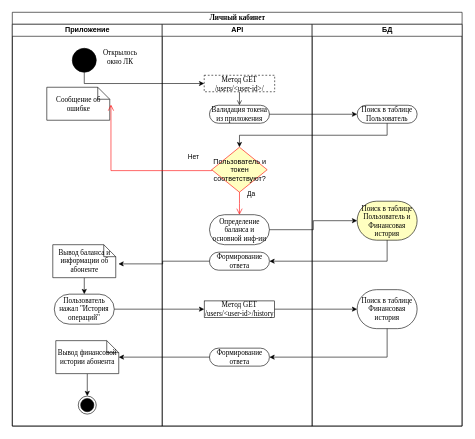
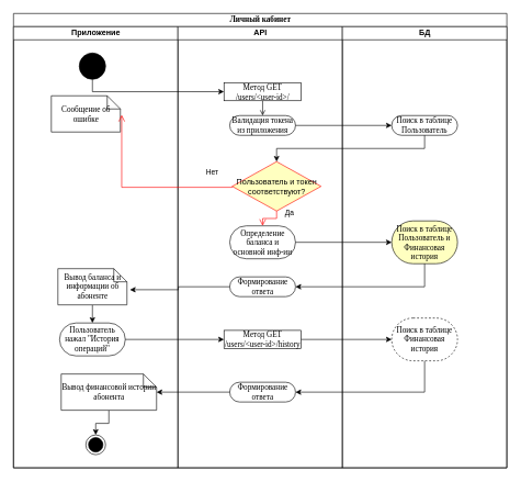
  <mxCell id="0" />
  <mxCell id="1" parent="0" />
  <mxCell id="2" value="Личный кабинет" style="swimlane;html=1;childLayout=stackLayout;startSize=20;rounded=0;shadow=0;comic=0;labelBackgroundColor=none;strokeWidth=1;fontFamily=Verdana;fontSize=12;align=center;" parent="1" vertex="1"><mxGeometry x="20" y="20" width="750" height="690" as="geometry" /></mxCell>
  <mxCell id="3" value="Приложение" style="swimlane;html=1;startSize=20;" parent="2" vertex="1"><mxGeometry y="20" width="250" height="670" as="geometry" /></mxCell>
  <mxCell id="4" value="" style="ellipse;whiteSpace=wrap;html=1;rounded=0;shadow=0;comic=0;labelBackgroundColor=none;strokeWidth=1;fillColor=#000000;fontFamily=Verdana;fontSize=12;align=center;" parent="3" vertex="1"><mxGeometry x="100" y="40" width="40" height="40" as="geometry" /></mxCell>
- <mxCell id="5" value="&lt;font face=&quot;Verdana&quot;&gt;Открылось окно ЛК&lt;/font&gt;" style="text;html=1;strokeColor=none;fillColor=none;align=center;verticalAlign=middle;whiteSpace=wrap;rounded=0;" parent="3" vertex="1"><mxGeometry x="150" y="40" width="60" height="30" as="geometry" /></mxCell>
  <mxCell id="6" value="Сообщение об ошибке" style="shape=note;whiteSpace=wrap;html=1;rounded=0;shadow=0;comic=0;labelBackgroundColor=none;strokeWidth=1;fontFamily=Verdana;fontSize=12;align=center;size=20;" parent="3" vertex="1"><mxGeometry x="57.5" y="105" width="105" height="55" as="geometry" /></mxCell>
  <mxCell id="7" value="" style="ellipse;html=1;shape=endState;fillColor=#000000;strokeColor=#000000;" parent="3" vertex="1"><mxGeometry x="110" y="620" width="30" height="30" as="geometry" /></mxCell>
  <mxCell id="8" style="edgeStyle=orthogonalEdgeStyle;rounded=0;orthogonalLoop=1;jettySize=auto;html=1;exitX=0.5;exitY=1;exitDx=0;exitDy=0;exitPerimeter=0;entryX=0.5;entryY=0;entryDx=0;entryDy=0;" edge="1" parent="3" source="9" target="10"><mxGeometry relative="1" as="geometry" /></mxCell>
  <mxCell id="9" value="Вывод баланса и информации об абоненте" style="shape=note;whiteSpace=wrap;html=1;rounded=0;shadow=0;comic=0;labelBackgroundColor=none;strokeWidth=1;fontFamily=Verdana;fontSize=12;align=center;size=20;" vertex="1" parent="3"><mxGeometry x="67.5" y="367.5" width="105" height="55" as="geometry" /></mxCell>
  <mxCell id="10" value="Пользователь нажал &quot;История операций&quot;" style="rounded=1;whiteSpace=wrap;html=1;shadow=0;comic=0;labelBackgroundColor=none;strokeWidth=1;fontFamily=Verdana;fontSize=12;align=center;arcSize=50;" vertex="1" parent="3"><mxGeometry x="70" y="450" width="100" height="50" as="geometry" /></mxCell>
  <mxCell id="11" style="edgeStyle=orthogonalEdgeStyle;rounded=0;orthogonalLoop=1;jettySize=auto;html=1;exitX=0.5;exitY=1;exitDx=0;exitDy=0;exitPerimeter=0;entryX=0.5;entryY=0;entryDx=0;entryDy=0;" edge="1" parent="3" source="12" target="7"><mxGeometry relative="1" as="geometry" /></mxCell>
- <mxCell id="12" value="Вывод финансовой истории абонента" style="shape=note;whiteSpace=wrap;html=1;rounded=0;shadow=0;comic=0;labelBackgroundColor=none;strokeWidth=1;fontFamily=Verdana;fontSize=12;align=center;size=20;" vertex="1" parent="3"><mxGeometry x="72.5" y="527.5" width="105" height="55" as="geometry" /></mxCell>
+ <mxCell id="12" value="Вывод финансовой истории абонента" style="shape=note;whiteSpace=wrap;html=1;rounded=0;shadow=0;comic=0;labelBackgroundColor=none;strokeWidth=1;fontFamily=Verdana;fontSize=12;align=center;size=20;" vertex="1" parent="3"><mxGeometry x="72.5" y="527.5" width="145" height="55" as="geometry" /></mxCell>
  <mxCell id="13" value="API" style="swimlane;html=1;startSize=20;" parent="2" vertex="1"><mxGeometry x="250" y="20" width="250" height="670" as="geometry" /></mxCell>
  <mxCell id="14" style="edgeStyle=orthogonalEdgeStyle;rounded=0;orthogonalLoop=1;jettySize=auto;html=1;exitX=0.5;exitY=1;exitDx=0;exitDy=0;entryX=0.5;entryY=0;entryDx=0;entryDy=0;endArrow=open;" parent="13" source="15" target="16" edge="1"><mxGeometry relative="1" as="geometry" /></mxCell>
- <mxCell id="15" value="Метод GET /users/&amp;lt;user-id&amp;gt;/" style="rounded=0;whiteSpace=wrap;html=1;shadow=0;comic=0;labelBackgroundColor=none;strokeWidth=1;fontFamily=Verdana;fontSize=12;align=center;arcSize=50;dashed=1;" parent="13" vertex="1"><mxGeometry x="70" y="85" width="117.5" height="27.5" as="geometry" /></mxCell>
+ <mxCell id="15" value="Метод GET /users/&amp;lt;user-id&amp;gt;/" style="rounded=0;whiteSpace=wrap;html=1;shadow=0;comic=0;labelBackgroundColor=none;strokeWidth=1;fontFamily=Verdana;fontSize=12;align=center;arcSize=50;" parent="13" vertex="1"><mxGeometry x="70" y="85" width="117.5" height="27.5" as="geometry" /></mxCell>
  <mxCell id="16" value="Валидация токена из приложения" style="rounded=1;whiteSpace=wrap;html=1;shadow=0;comic=0;labelBackgroundColor=none;strokeWidth=1;fontFamily=Verdana;fontSize=12;align=center;arcSize=50;" parent="13" vertex="1"><mxGeometry x="78.75" y="135" width="100" height="30" as="geometry" /></mxCell>
- <mxCell id="17" value="Пользователь и токен соответствуют?" style="rhombus;whiteSpace=wrap;html=1;fillColor=#ffffc0;strokeColor=#ff0000;" parent="13" vertex="1"><mxGeometry x="82.5" y="205" width="92.5" height="75" as="geometry" /></mxCell>
- <mxCell id="18" value="Определение баланса и основной инф-ии" style="rounded=1;whiteSpace=wrap;html=1;shadow=0;comic=0;labelBackgroundColor=none;strokeWidth=1;fontFamily=Verdana;fontSize=12;align=center;arcSize=50;" vertex="1" parent="13"><mxGeometry x="78.75" y="317.5" width="100" height="50" as="geometry" /></mxCell>
+ <mxCell id="17" value="Пользователь и токен соответствуют?" style="rhombus;whiteSpace=wrap;html=1;fillColor=#ffffc0;strokeColor=#ff0000;" parent="13" vertex="1"><mxGeometry x="82.5" y="205" width="135" height="75" as="geometry" /></mxCell>
+ <mxCell id="18" value="Определение баланса и основной инф-ии" style="rounded=1;whiteSpace=wrap;html=1;shadow=0;comic=0;labelBackgroundColor=none;strokeWidth=1;fontFamily=Verdana;fontSize=12;align=center;arcSize=50;" vertex="1" parent="13"><mxGeometry x="78.75" y="302.5" width="100" height="50" as="geometry" /></mxCell>
  <mxCell id="19" value="Формирование ответа" style="rounded=1;whiteSpace=wrap;html=1;shadow=0;comic=0;labelBackgroundColor=none;strokeWidth=1;fontFamily=Verdana;fontSize=12;align=center;arcSize=50;" vertex="1" parent="13"><mxGeometry x="78.75" y="380" width="100" height="30" as="geometry" /></mxCell>
  <mxCell id="20" value="Да" style="edgeStyle=orthogonalEdgeStyle;html=1;align=left;verticalAlign=top;endArrow=open;endSize=8;strokeColor=#ff0000;rounded=0;entryX=0.5;entryY=0;entryDx=0;entryDy=0;" parent="13" source="17" target="18" edge="1"><mxGeometry x="-1" y="15" relative="1" as="geometry"><mxPoint x="122.5" y="375" as="targetPoint" /><mxPoint x="-4" y="-10" as="offset" /></mxGeometry></mxCell>
  <mxCell id="21" value="Метод GET /users/&amp;lt;user-id&amp;gt;/history" style="rounded=0;whiteSpace=wrap;html=1;shadow=0;comic=0;labelBackgroundColor=none;strokeWidth=1;fontFamily=Verdana;fontSize=12;align=center;arcSize=50;" vertex="1" parent="13"><mxGeometry x="70" y="461.25" width="117.5" height="27.5" as="geometry" /></mxCell>
  <mxCell id="22" value="Формирование ответа" style="rounded=1;whiteSpace=wrap;html=1;shadow=0;comic=0;labelBackgroundColor=none;strokeWidth=1;fontFamily=Verdana;fontSize=12;align=center;arcSize=50;" vertex="1" parent="13"><mxGeometry x="78.75" y="540" width="100" height="30" as="geometry" /></mxCell>
  <mxCell id="23" value="БД" style="swimlane;html=1;startSize=20;" parent="2" vertex="1"><mxGeometry x="500" y="20" width="250" height="670" as="geometry"><mxRectangle x="500" y="20" width="40" height="970" as="alternateBounds" /></mxGeometry></mxCell>
  <mxCell id="24" value="Поиск в таблице Пользователь" style="rounded=1;whiteSpace=wrap;html=1;shadow=0;comic=0;labelBackgroundColor=none;strokeWidth=1;fontFamily=Verdana;fontSize=12;align=center;arcSize=50;" parent="23" vertex="1"><mxGeometry x="75" y="135" width="100" height="30" as="geometry" /></mxCell>
  <mxCell id="25" value="Поиск в таблице Пользователь и Финансовая история" style="rounded=1;whiteSpace=wrap;html=1;shadow=0;comic=0;labelBackgroundColor=none;strokeWidth=1;fontFamily=Verdana;fontSize=12;align=center;arcSize=50;fillColor=#ffffc0;" parent="23" vertex="1"><mxGeometry x="75" y="295" width="100" height="65" as="geometry" /></mxCell>
- <mxCell id="26" value="Поиск в таблице Финансовая история" style="rounded=1;whiteSpace=wrap;html=1;shadow=0;comic=0;labelBackgroundColor=none;strokeWidth=1;fontFamily=Verdana;fontSize=12;align=center;arcSize=50;" vertex="1" parent="23"><mxGeometry x="75" y="442.5" width="100" height="65" as="geometry" /></mxCell>
+ <mxCell id="26" value="Поиск в таблице Финансовая история" style="rounded=1;whiteSpace=wrap;html=1;shadow=0;comic=0;labelBackgroundColor=none;strokeWidth=1;fontFamily=Verdana;fontSize=12;align=center;arcSize=50;dashed=1;" vertex="1" parent="23"><mxGeometry x="75" y="442.5" width="100" height="65" as="geometry" /></mxCell>
  <mxCell id="27" style="edgeStyle=orthogonalEdgeStyle;rounded=0;orthogonalLoop=1;jettySize=auto;html=1;exitX=1;exitY=0.5;exitDx=0;exitDy=0;entryX=0;entryY=0.5;entryDx=0;entryDy=0;" parent="2" source="16" target="24" edge="1"><mxGeometry relative="1" as="geometry" /></mxCell>
  <mxCell id="28" value="Нет" style="edgeStyle=orthogonalEdgeStyle;html=1;align=left;verticalAlign=bottom;endArrow=open;endSize=8;strokeColor=#ff0000;rounded=0;entryX=1.019;entryY=0.527;entryDx=0;entryDy=0;entryPerimeter=0;exitX=0;exitY=0.5;exitDx=0;exitDy=0;" parent="2" source="17" target="6" edge="1"><mxGeometry x="-0.689" y="-14" relative="1" as="geometry"><mxPoint x="200" y="275" as="targetPoint" /><mxPoint x="310" y="245" as="sourcePoint" /><Array as="points"><mxPoint x="333" y="264" /></Array><mxPoint as="offset" /></mxGeometry></mxCell>
  <mxCell id="29" value="" style="edgeStyle=orthogonalEdgeStyle;rounded=0;orthogonalLoop=1;jettySize=auto;html=1;entryX=0;entryY=0.5;entryDx=0;entryDy=0;" parent="2" source="4" target="15" edge="1"><mxGeometry relative="1" as="geometry"><mxPoint x="120" y="125" as="targetPoint" /><Array as="points"><mxPoint x="120" y="119" /></Array></mxGeometry></mxCell>
  <mxCell id="30" style="edgeStyle=orthogonalEdgeStyle;rounded=0;orthogonalLoop=1;jettySize=auto;html=1;exitX=0.5;exitY=1;exitDx=0;exitDy=0;entryX=0.5;entryY=0;entryDx=0;entryDy=0;" parent="2" source="24" target="17" edge="1"><mxGeometry relative="1" as="geometry"><mxPoint x="625" y="235" as="targetPoint" /></mxGeometry></mxCell>
  <mxCell id="31" style="edgeStyle=orthogonalEdgeStyle;rounded=0;orthogonalLoop=1;jettySize=auto;html=1;exitX=1;exitY=0.5;exitDx=0;exitDy=0;entryX=0;entryY=0.5;entryDx=0;entryDy=0;" edge="1" parent="2" source="18" target="25"><mxGeometry relative="1" as="geometry" /></mxCell>
  <mxCell id="32" style="edgeStyle=orthogonalEdgeStyle;rounded=0;orthogonalLoop=1;jettySize=auto;html=1;exitX=0.5;exitY=1;exitDx=0;exitDy=0;entryX=1;entryY=0.5;entryDx=0;entryDy=0;" edge="1" parent="2" source="25" target="19"><mxGeometry relative="1" as="geometry" /></mxCell>
  <mxCell id="33" style="edgeStyle=orthogonalEdgeStyle;rounded=0;orthogonalLoop=1;jettySize=auto;html=1;exitX=0;exitY=0.5;exitDx=0;exitDy=0;entryX=1.043;entryY=0.582;entryDx=0;entryDy=0;entryPerimeter=0;" edge="1" parent="2" source="19" target="9"><mxGeometry relative="1" as="geometry" /></mxCell>
  <mxCell id="34" style="edgeStyle=orthogonalEdgeStyle;rounded=0;orthogonalLoop=1;jettySize=auto;html=1;exitX=1;exitY=0.5;exitDx=0;exitDy=0;entryX=0;entryY=0.5;entryDx=0;entryDy=0;" edge="1" parent="2" source="10" target="21"><mxGeometry relative="1" as="geometry" /></mxCell>
  <mxCell id="35" style="edgeStyle=orthogonalEdgeStyle;rounded=0;orthogonalLoop=1;jettySize=auto;html=1;exitX=1;exitY=0.5;exitDx=0;exitDy=0;entryX=0;entryY=0.5;entryDx=0;entryDy=0;" edge="1" parent="2" source="21" target="26"><mxGeometry relative="1" as="geometry" /></mxCell>
  <mxCell id="36" style="edgeStyle=orthogonalEdgeStyle;rounded=0;orthogonalLoop=1;jettySize=auto;html=1;exitX=0.5;exitY=1;exitDx=0;exitDy=0;entryX=1;entryY=0.5;entryDx=0;entryDy=0;" edge="1" parent="2" source="26" target="22"><mxGeometry relative="1" as="geometry" /></mxCell>
  <mxCell id="37" style="edgeStyle=orthogonalEdgeStyle;rounded=0;orthogonalLoop=1;jettySize=auto;html=1;exitX=0;exitY=0.5;exitDx=0;exitDy=0;" edge="1" parent="2" source="22" target="12"><mxGeometry relative="1" as="geometry"><mxPoint x="230" y="660" as="targetPoint" /><Array as="points" /></mxGeometry></mxCell>
